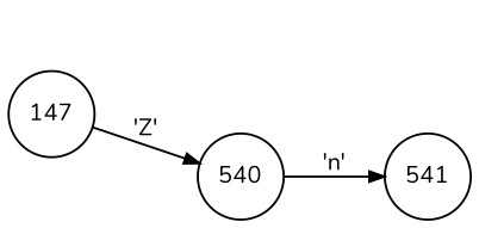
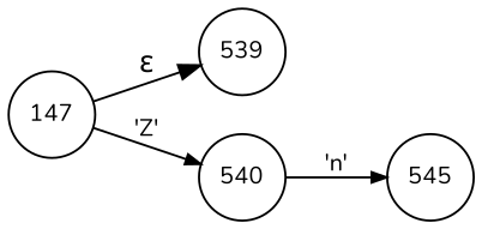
  digraph {
    fontname=Nunito
    rankdir=LR
    node [fixedsize=true fontname=Nunito fontsize=11 peripheries=1 shape=circle]
    edge [fontname=Nunito arrowhead=normal arrowsize=.7 fontsize=11]
    n1 [label=147 width=.55]
+   n2 [label=539 width=.55]
    n3 [label=540 width=.55]
-   n4 [label=541 width=.55]
+   n4 [label=545 width=.55]
+   n1 -> n2 [label="&epsilon;" arrowhead="" arrowsize="" fontsize=""]
    n1 -> n3 [label="'Z'"]
    n3 -> n4 [label="'n'"]
  }
